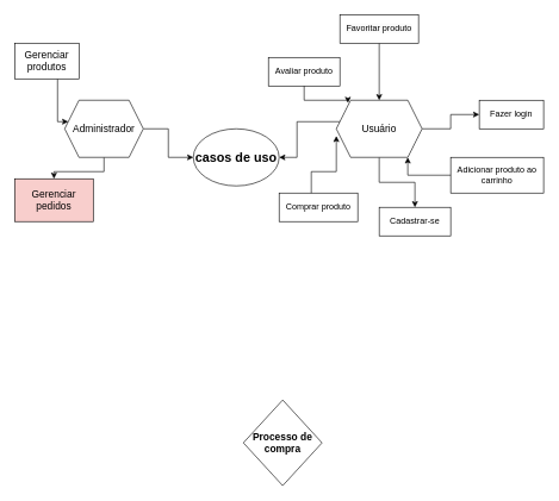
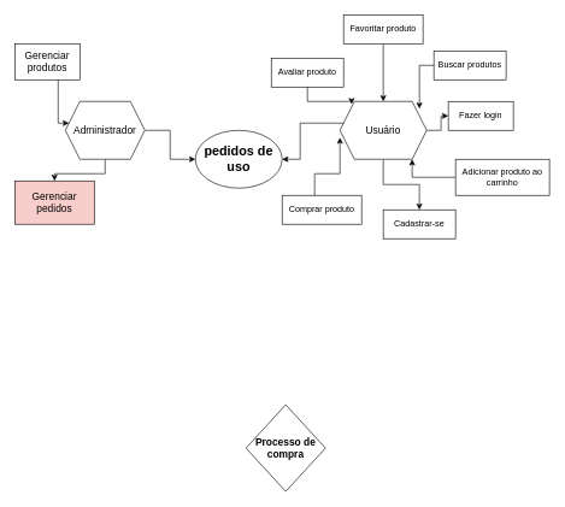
  <mxCell id="0" />
  <mxCell id="1" parent="0" />
- <mxCell id="2" value="&lt;b&gt;&lt;font style=&quot;font-size: 18px;&quot;&gt;casos de uso&lt;/font&gt;&lt;/b&gt;" style="ellipse;whiteSpace=wrap;html=1;" vertex="1" parent="1"><mxGeometry x="270" y="180" width="120" height="80" as="geometry" /></mxCell>
+ <mxCell id="2" value="&lt;b&gt;&lt;font style=&quot;font-size: 18px;&quot;&gt;pedidos de uso&lt;/font&gt;&lt;/b&gt;" style="ellipse;whiteSpace=wrap;html=1;" vertex="1" parent="1"><mxGeometry x="270" y="180" width="120" height="80" as="geometry" /></mxCell>
  <mxCell id="3" style="edgeStyle=orthogonalEdgeStyle;rounded=0;orthogonalLoop=1;jettySize=auto;html=1;" edge="1" parent="1" source="5" target="2"><mxGeometry relative="1" as="geometry" /></mxCell>
  <mxCell id="4" style="edgeStyle=orthogonalEdgeStyle;rounded=0;orthogonalLoop=1;jettySize=auto;html=1;entryX=0.5;entryY=0;entryDx=0;entryDy=0;" edge="1" parent="1" source="5" target="10"><mxGeometry relative="1" as="geometry" /></mxCell>
  <mxCell id="5" value="&lt;font style=&quot;font-size: 14px;&quot;&gt;Administrador&lt;/font&gt;" style="shape=hexagon;perimeter=hexagonPerimeter2;whiteSpace=wrap;html=1;fixedSize=1;" vertex="1" parent="1"><mxGeometry x="90" y="140" width="110" height="80" as="geometry" /></mxCell>
  <mxCell id="6" style="edgeStyle=orthogonalEdgeStyle;rounded=0;orthogonalLoop=1;jettySize=auto;html=1;" edge="1" parent="1" source="9" target="2"><mxGeometry relative="1" as="geometry"><Array as="points"><mxPoint x="510" y="200" /><mxPoint x="510" y="170" /><mxPoint x="415" y="170" /></Array></mxGeometry></mxCell>
  <mxCell id="7" style="edgeStyle=orthogonalEdgeStyle;rounded=0;orthogonalLoop=1;jettySize=auto;html=1;" edge="1" parent="1" source="9" target="11"><mxGeometry relative="1" as="geometry" /></mxCell>
  <mxCell id="8" value="" style="edgeStyle=orthogonalEdgeStyle;rounded=0;orthogonalLoop=1;jettySize=auto;html=1;" edge="1" parent="1" source="9" target="17"><mxGeometry relative="1" as="geometry" /></mxCell>
  <mxCell id="9" value="&lt;font style=&quot;font-size: 14px;&quot;&gt;Usuário&lt;/font&gt;" style="shape=hexagon;perimeter=hexagonPerimeter2;whiteSpace=wrap;html=1;fixedSize=1;" vertex="1" parent="1"><mxGeometry x="470" y="140" width="120" height="80" as="geometry" /></mxCell>
  <mxCell id="10" value="&lt;font style=&quot;font-size: 14px;&quot;&gt;Gerenciar pedidos&lt;/font&gt;" style="rounded=0;whiteSpace=wrap;html=1;fillColor=#f8cecc;" vertex="1" parent="1"><mxGeometry x="20" y="250" width="110" height="60" as="geometry" /></mxCell>
  <mxCell id="11" value="Cadastrar-se" style="rounded=0;whiteSpace=wrap;html=1;" vertex="1" parent="1"><mxGeometry x="530" y="290" width="100" height="40" as="geometry" /></mxCell>
  <mxCell id="12" style="edgeStyle=orthogonalEdgeStyle;rounded=0;orthogonalLoop=1;jettySize=auto;html=1;entryX=0.5;entryY=0;entryDx=0;entryDy=0;" edge="1" parent="1" source="13" target="9"><mxGeometry relative="1" as="geometry" /></mxCell>
  <mxCell id="13" value="&lt;span style=&quot;color: rgb(0, 0, 0); font-family: Helvetica; font-size: 12px; font-style: normal; font-variant-ligatures: normal; font-variant-caps: normal; font-weight: 400; letter-spacing: normal; orphans: 2; text-align: center; text-indent: 0px; text-transform: none; widows: 2; word-spacing: 0px; -webkit-text-stroke-width: 0px; white-space: normal; background-color: rgb(251, 251, 251); text-decoration-thickness: initial; text-decoration-style: initial; text-decoration-color: initial; display: inline !important; float: none;&quot;&gt;Favoritar produto&lt;/span&gt;" style="rounded=0;whiteSpace=wrap;html=1;" vertex="1" parent="1"><mxGeometry x="475" y="20" width="110" height="40" as="geometry" /></mxCell>
  <mxCell id="14" value="Comprar produto" style="rounded=0;whiteSpace=wrap;html=1;" vertex="1" parent="1"><mxGeometry x="390" y="270" width="110" height="40" as="geometry" /></mxCell>
  <mxCell id="15" value="Avaliar produto" style="rounded=0;whiteSpace=wrap;html=1;" vertex="1" parent="1"><mxGeometry x="375" y="80" width="100" height="40" as="geometry" /></mxCell>
- <mxCell id="17" value="Fazer login" style="rounded=0;whiteSpace=wrap;html=1;" vertex="1" parent="1"><mxGeometry x="670" y="140" width="90" height="40" as="geometry" /></mxCell>
+ <mxCell id="16" value="Buscar produtos" style="rounded=0;whiteSpace=wrap;html=1;" vertex="1" parent="1"><mxGeometry x="600" y="70" width="100" height="40" as="geometry" /></mxCell>
+ <mxCell id="17" value="Fazer login" style="rounded=0;whiteSpace=wrap;html=1;" vertex="1" parent="1"><mxGeometry x="620" y="140" width="90" height="40" as="geometry" /></mxCell>
  <mxCell id="18" value="Adicionar produto ao carrinho" style="rounded=0;whiteSpace=wrap;html=1;" vertex="1" parent="1"><mxGeometry x="630" y="220" width="130" height="50" as="geometry" /></mxCell>
  <mxCell id="19" style="edgeStyle=orthogonalEdgeStyle;rounded=0;orthogonalLoop=1;jettySize=auto;html=1;entryX=0.833;entryY=1;entryDx=0;entryDy=0;entryPerimeter=0;" edge="1" parent="1" source="18" target="9"><mxGeometry relative="1" as="geometry" /></mxCell>
+ <mxCell id="20" style="edgeStyle=orthogonalEdgeStyle;rounded=0;orthogonalLoop=1;jettySize=auto;html=1;entryX=0.917;entryY=0.125;entryDx=0;entryDy=0;entryPerimeter=0;" edge="1" parent="1" source="16" target="9"><mxGeometry relative="1" as="geometry" /></mxCell>
  <mxCell id="21" style="edgeStyle=orthogonalEdgeStyle;rounded=0;orthogonalLoop=1;jettySize=auto;html=1;entryX=0.135;entryY=0.047;entryDx=0;entryDy=0;entryPerimeter=0;" edge="1" parent="1" source="15" target="9"><mxGeometry relative="1" as="geometry" /></mxCell>
  <mxCell id="22" style="edgeStyle=orthogonalEdgeStyle;rounded=0;orthogonalLoop=1;jettySize=auto;html=1;entryX=0;entryY=0.625;entryDx=0;entryDy=0;entryPerimeter=0;" edge="1" parent="1" source="14" target="9"><mxGeometry relative="1" as="geometry"><Array as="points"><mxPoint x="435" y="240" /><mxPoint x="470" y="240" /></Array></mxGeometry></mxCell>
  <mxCell id="23" style="edgeStyle=orthogonalEdgeStyle;rounded=0;orthogonalLoop=1;jettySize=auto;html=1;" edge="1" parent="1" source="24" target="5"><mxGeometry relative="1" as="geometry"><Array as="points"><mxPoint x="80" y="170" /></Array></mxGeometry></mxCell>
  <mxCell id="24" value="&lt;font style=&quot;font-size: 14px;&quot;&gt;Gerenciar produtos&lt;/font&gt;" style="rounded=0;whiteSpace=wrap;html=1;" vertex="1" parent="1"><mxGeometry x="20" y="60" width="90" height="50" as="geometry" /></mxCell>
  <mxCell id="25" value="&lt;font style=&quot;font-size: 14px;&quot;&gt;&lt;b&gt;Processo de compra&lt;/b&gt;&lt;/font&gt;" style="rhombus;whiteSpace=wrap;html=1;" vertex="1" parent="1"><mxGeometry x="340" y="560" width="110" height="120" as="geometry" /></mxCell>
